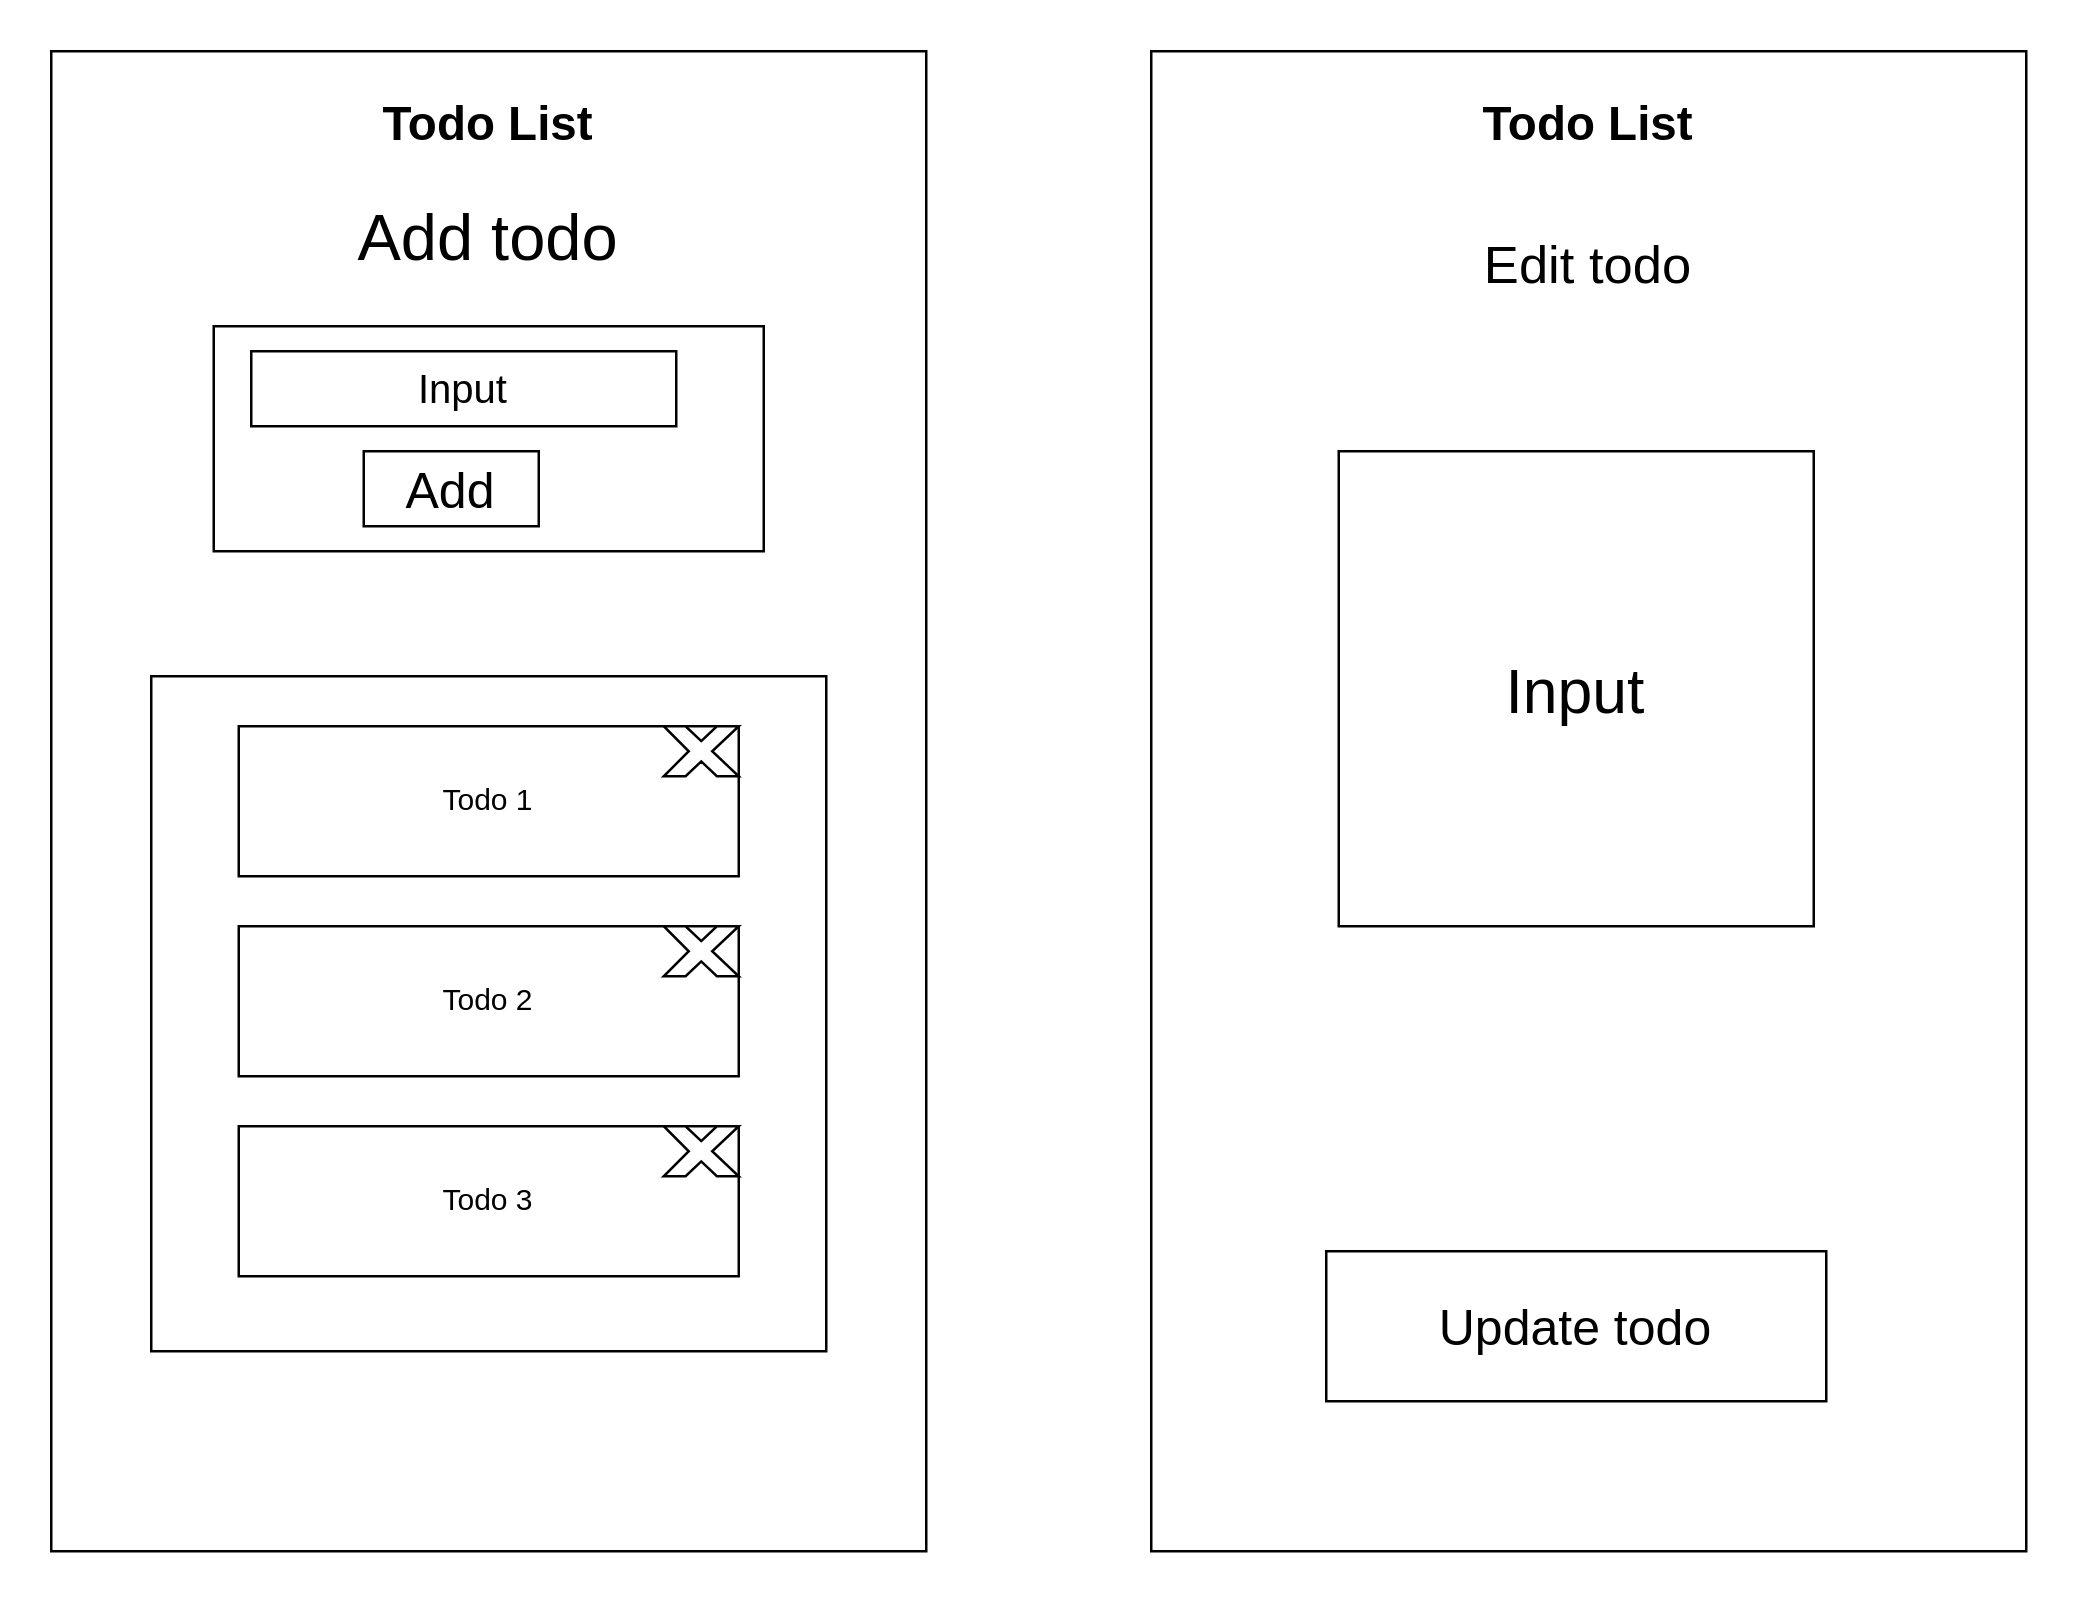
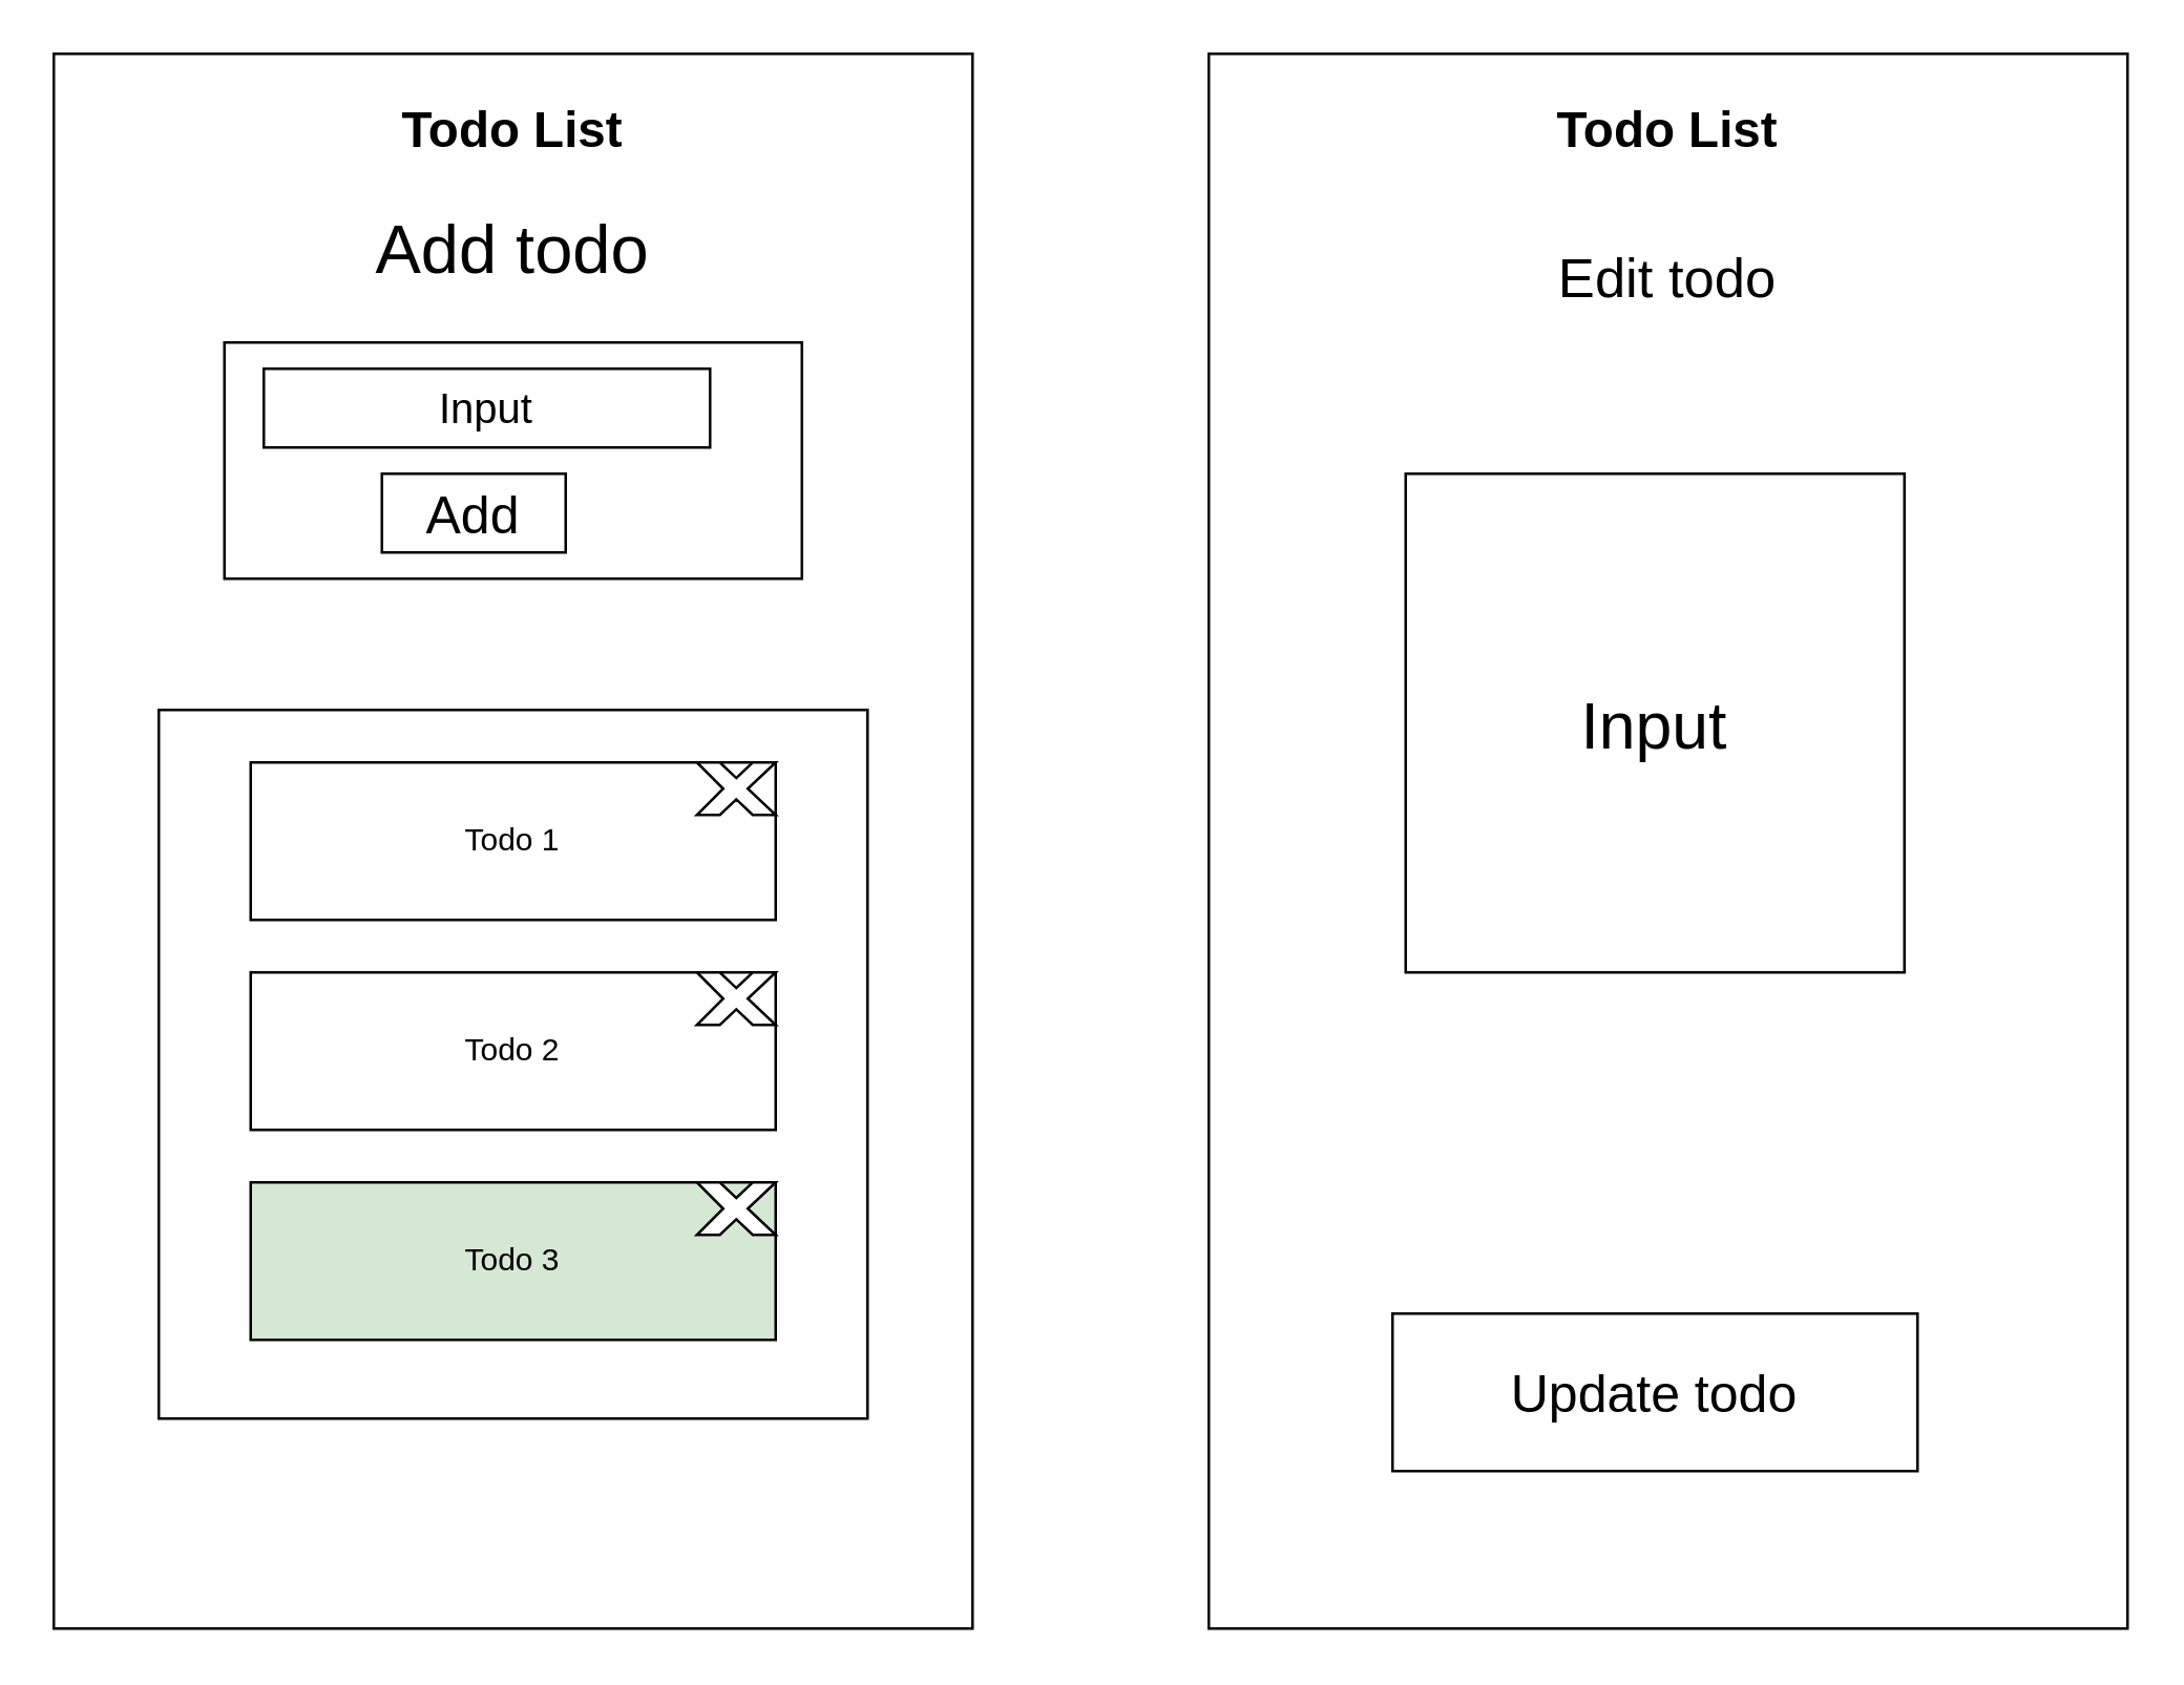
  <mxCell id="0" />
  <mxCell id="1" parent="0" />
  <mxCell id="2" value="" style="rounded=0;whiteSpace=wrap;html=1;" vertex="1" parent="1"><mxGeometry x="20" y="20" width="350" height="600" as="geometry" /></mxCell>
  <mxCell id="3" value="&lt;font size=&quot;1&quot;&gt;&lt;b style=&quot;font-size: 19px&quot;&gt;Todo List&lt;/b&gt;&lt;/font&gt;" style="text;html=1;strokeColor=none;fillColor=none;align=center;verticalAlign=middle;whiteSpace=wrap;rounded=0;" vertex="1" parent="1"><mxGeometry x="150" y="20" width="90" height="60" as="geometry" /></mxCell>
  <mxCell id="4" value="" style="rounded=0;whiteSpace=wrap;html=1;" vertex="1" parent="1"><mxGeometry x="85" y="130" width="220" height="90" as="geometry" /></mxCell>
  <mxCell id="5" value="&lt;font style=&quot;font-size: 26px&quot;&gt;Add todo&lt;/font&gt;" style="text;html=1;strokeColor=none;fillColor=none;align=center;verticalAlign=middle;whiteSpace=wrap;rounded=0;" vertex="1" parent="1"><mxGeometry x="140" y="70" width="110" height="50" as="geometry" /></mxCell>
  <mxCell id="6" value="&lt;font style=&quot;font-size: 16px&quot;&gt;Input&lt;/font&gt;" style="rounded=0;whiteSpace=wrap;html=1;strokeWidth=1;" vertex="1" parent="1"><mxGeometry x="100" y="140" width="170" height="30" as="geometry" /></mxCell>
  <mxCell id="7" value="&lt;font style=&quot;font-size: 20px&quot;&gt;Add&lt;/font&gt;" style="rounded=0;whiteSpace=wrap;html=1;strokeWidth=1;" vertex="1" parent="1"><mxGeometry x="145" y="180" width="70" height="30" as="geometry" /></mxCell>
  <mxCell id="8" value="" style="whiteSpace=wrap;html=1;aspect=fixed;strokeWidth=1;" vertex="1" parent="1"><mxGeometry x="60" y="270" width="270" height="270" as="geometry" /></mxCell>
  <mxCell id="9" value="Todo 1" style="rounded=0;whiteSpace=wrap;html=1;strokeWidth=1;" vertex="1" parent="1"><mxGeometry x="95" y="290" width="200" height="60" as="geometry" /></mxCell>
  <mxCell id="10" value="Todo 2" style="rounded=0;whiteSpace=wrap;html=1;strokeWidth=1;" vertex="1" parent="1"><mxGeometry x="95" y="370" width="200" height="60" as="geometry" /></mxCell>
- <mxCell id="11" value="Todo 3" style="rounded=0;whiteSpace=wrap;html=1;strokeWidth=1;" vertex="1" parent="1"><mxGeometry x="95" y="450" width="200" height="60" as="geometry" /></mxCell>
+ <mxCell id="11" value="Todo 3" style="rounded=0;whiteSpace=wrap;html=1;strokeWidth=1;fillColor=#d5e8d4;" vertex="1" parent="1"><mxGeometry x="95" y="450" width="200" height="60" as="geometry" /></mxCell>
  <mxCell id="12" value="" style="verticalLabelPosition=bottom;verticalAlign=top;html=1;shape=mxgraph.basic.x;strokeWidth=1;" vertex="1" parent="1"><mxGeometry x="265" y="290" width="30" height="20" as="geometry" /></mxCell>
  <mxCell id="13" value="" style="verticalLabelPosition=bottom;verticalAlign=top;html=1;shape=mxgraph.basic.x;strokeWidth=1;" vertex="1" parent="1"><mxGeometry x="265" y="450" width="30" height="20" as="geometry" /></mxCell>
  <mxCell id="14" value="" style="verticalLabelPosition=bottom;verticalAlign=top;html=1;shape=mxgraph.basic.x;strokeWidth=1;" vertex="1" parent="1"><mxGeometry x="265" y="370" width="30" height="20" as="geometry" /></mxCell>
  <mxCell id="15" value="" style="rounded=0;whiteSpace=wrap;html=1;" vertex="1" parent="1"><mxGeometry x="460" y="20" width="350" height="600" as="geometry" /></mxCell>
  <mxCell id="16" value="&lt;span style=&quot;font-size: 21px&quot;&gt;Edit todo&lt;/span&gt;" style="text;html=1;strokeColor=none;fillColor=none;align=center;verticalAlign=middle;whiteSpace=wrap;rounded=0;" vertex="1" parent="1"><mxGeometry x="555" y="70" width="160" height="70" as="geometry" /></mxCell>
  <mxCell id="17" value="&lt;font size=&quot;1&quot;&gt;&lt;b style=&quot;font-size: 19px&quot;&gt;Todo List&lt;/b&gt;&lt;/font&gt;" style="text;html=1;strokeColor=none;fillColor=none;align=center;verticalAlign=middle;whiteSpace=wrap;rounded=0;" vertex="1" parent="1"><mxGeometry x="590" y="20" width="90" height="60" as="geometry" /></mxCell>
  <mxCell id="18" value="&lt;font style=&quot;font-size: 25px&quot;&gt;Input&lt;/font&gt;" style="whiteSpace=wrap;html=1;aspect=fixed;strokeWidth=1;" vertex="1" parent="1"><mxGeometry x="535" y="180" width="190" height="190" as="geometry" /></mxCell>
  <mxCell id="19" value="&lt;font style=&quot;font-size: 20px&quot;&gt;Update todo&lt;/font&gt;" style="rounded=0;whiteSpace=wrap;html=1;strokeWidth=1;" vertex="1" parent="1"><mxGeometry x="530" y="500" width="200" height="60" as="geometry" /></mxCell>
